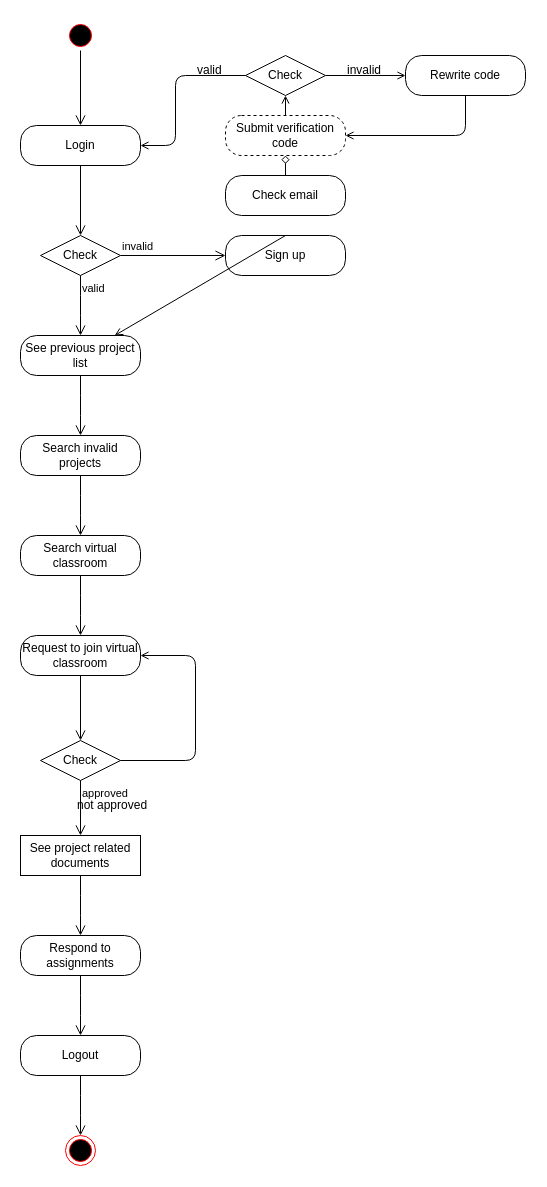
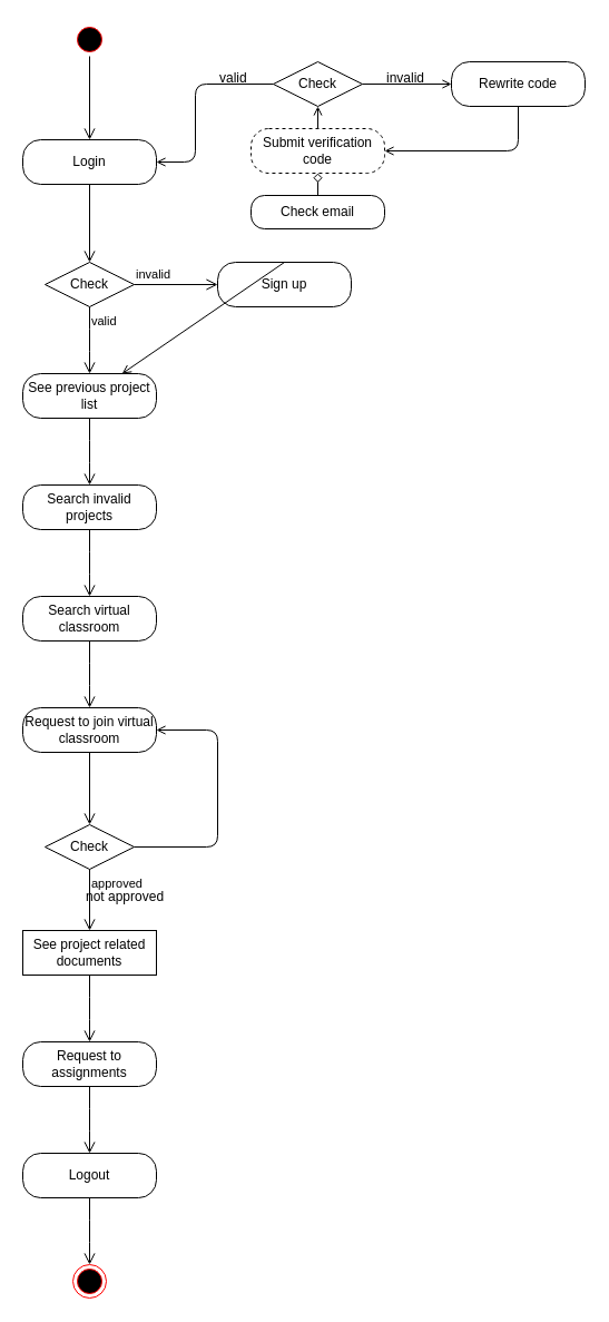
  <mxCell id="0" />
  <mxCell id="1" parent="0" />
  <mxCell id="2" value="" style="ellipse;html=1;shape=startState;fillColor=#000000;strokeColor=#ff0000;" vertex="1" parent="1"><mxGeometry x="65" y="20" width="30" height="30" as="geometry" /></mxCell>
  <mxCell id="3" value="" style="edgeStyle=orthogonalEdgeStyle;html=1;verticalAlign=bottom;endArrow=open;endSize=8;strokeColor=#000000;entryX=0.5;entryY=0;entryDx=0;entryDy=0;" edge="1" source="2" parent="1" target="4"><mxGeometry relative="1" as="geometry"><mxPoint x="80" y="105" as="targetPoint" /></mxGeometry></mxCell>
  <mxCell id="4" value="Login" style="rounded=1;whiteSpace=wrap;html=1;arcSize=40;fontColor=#000000;fillColor=#FFFFFF;strokeColor=#000000;" vertex="1" parent="1"><mxGeometry x="20" y="125" width="120" height="40" as="geometry" /></mxCell>
  <mxCell id="5" value="" style="edgeStyle=orthogonalEdgeStyle;html=1;verticalAlign=bottom;endArrow=open;endSize=8;strokeColor=#000000;entryX=0.5;entryY=0;entryDx=0;entryDy=0;" edge="1" source="4" parent="1" target="6"><mxGeometry relative="1" as="geometry"><mxPoint x="80" y="205" as="targetPoint" /></mxGeometry></mxCell>
  <mxCell id="6" value="Check" style="rhombus;whiteSpace=wrap;html=1;fillColor=#FFFFFF;strokeColor=#000000;" vertex="1" parent="1"><mxGeometry x="40" y="235" width="80" height="40" as="geometry" /></mxCell>
  <mxCell id="7" value="invalid" style="edgeStyle=orthogonalEdgeStyle;html=1;align=left;verticalAlign=bottom;endArrow=open;endSize=8;strokeColor=#000000;entryX=0;entryY=0.5;entryDx=0;entryDy=0;" edge="1" source="6" parent="1" target="11"><mxGeometry x="-1" relative="1" as="geometry"><mxPoint x="220" y="255" as="targetPoint" /></mxGeometry></mxCell>
  <mxCell id="8" value="valid" style="edgeStyle=orthogonalEdgeStyle;html=1;align=left;verticalAlign=top;endArrow=open;endSize=8;strokeColor=#000000;" edge="1" source="6" parent="1"><mxGeometry x="-1" relative="1" as="geometry"><mxPoint x="80" y="335" as="targetPoint" /></mxGeometry></mxCell>
  <mxCell id="9" value="See previous project list" style="rounded=1;whiteSpace=wrap;html=1;arcSize=40;fontColor=#000000;fillColor=#FFFFFF;strokeColor=#000000;" vertex="1" parent="1"><mxGeometry x="20" y="335" width="120" height="40" as="geometry" /></mxCell>
  <mxCell id="10" value="" style="edgeStyle=orthogonalEdgeStyle;html=1;verticalAlign=bottom;endArrow=open;endSize=8;strokeColor=#000000;" edge="1" source="9" parent="1"><mxGeometry relative="1" as="geometry"><mxPoint x="80" y="435" as="targetPoint" /></mxGeometry></mxCell>
- <mxCell id="11" value="Sign up" style="rounded=1;whiteSpace=wrap;html=1;arcSize=40;fontColor=#000000;fillColor=#FFFFFF;strokeColor=#000000;" vertex="1" parent="1"><mxGeometry x="225" y="235" width="120" height="40" as="geometry" /></mxCell>
- <mxCell id="12" value="Check email" style="rounded=1;whiteSpace=wrap;html=1;arcSize=40;fontColor=#000000;fillColor=#FFFFFF;strokeColor=#000000;" vertex="1" parent="1"><mxGeometry x="225" y="175" width="120" height="40" as="geometry" /></mxCell>
+ <mxCell id="11" value="Sign up" style="rounded=1;whiteSpace=wrap;html=1;arcSize=40;fontColor=#000000;fillColor=#FFFFFF;strokeColor=#000000;" vertex="1" parent="1"><mxGeometry x="195" y="235" width="120" height="40" as="geometry" /></mxCell>
+ <mxCell id="12" value="Check email" style="rounded=1;whiteSpace=wrap;html=1;arcSize=40;fontColor=#000000;fillColor=#FFFFFF;strokeColor=#000000;" vertex="1" parent="1"><mxGeometry x="225" y="175" width="120" height="30" as="geometry" /></mxCell>
  <mxCell id="13" value="" style="endArrow=open;html=1;strokeColor=#000000;exitX=0.5;exitY=0;exitDx=0;exitDy=0;rounded=1;strokeWidth=1;endFill=0;" edge="1" parent="1" source="11" target="9"><mxGeometry width="50" height="50" relative="1" as="geometry"><mxPoint x="265" y="255" as="sourcePoint" /><mxPoint x="315" y="205" as="targetPoint" /></mxGeometry></mxCell>
  <mxCell id="14" value="Submit verification code" style="rounded=1;whiteSpace=wrap;html=1;arcSize=40;fontColor=#000000;fillColor=#FFFFFF;strokeColor=#000000;dashed=1;" vertex="1" parent="1"><mxGeometry x="225" y="115" width="120" height="40" as="geometry" /></mxCell>
  <mxCell id="15" value="" style="endArrow=open;html=1;strokeColor=#000000;exitX=0.5;exitY=0;exitDx=0;exitDy=0;rounded=1;strokeWidth=1;endFill=0;" edge="1" parent="1" source="14"><mxGeometry width="50" height="50" relative="1" as="geometry"><mxPoint x="265" y="135" as="sourcePoint" /><mxPoint x="285" y="95" as="targetPoint" /></mxGeometry></mxCell>
  <mxCell id="16" value="" style="endArrow=diamond;html=1;strokeColor=#000000;strokeWidth=1;exitX=0.5;exitY=0;exitDx=0;exitDy=0;endFill=0;" edge="1" parent="1" source="12" target="14"><mxGeometry width="50" height="50" relative="1" as="geometry"><mxPoint x="265" y="195" as="sourcePoint" /><mxPoint x="315" y="145" as="targetPoint" /></mxGeometry></mxCell>
  <mxCell id="17" value="Check" style="rhombus;whiteSpace=wrap;html=1;fillColor=#FFFFFF;strokeColor=#000000;" vertex="1" parent="1"><mxGeometry x="245" y="55" width="80" height="40" as="geometry" /></mxCell>
  <mxCell id="18" value="" style="endArrow=open;html=1;strokeColor=#000000;strokeWidth=1;entryX=1;entryY=0.5;entryDx=0;entryDy=0;exitX=0;exitY=0.5;exitDx=0;exitDy=0;endFill=0;" edge="1" parent="1" source="17" target="4"><mxGeometry width="50" height="50" relative="1" as="geometry"><mxPoint x="195" y="95" as="sourcePoint" /><mxPoint x="245" y="45" as="targetPoint" /><Array as="points"><mxPoint x="175" y="75" /><mxPoint x="175" y="145" /></Array></mxGeometry></mxCell>
  <mxCell id="19" value="valid" style="text;html=1;resizable=0;points=[];autosize=1;align=left;verticalAlign=top;spacingTop=-4;" vertex="1" parent="1"><mxGeometry x="195" y="60" width="40" height="20" as="geometry" /></mxCell>
  <mxCell id="20" value="Rewrite code" style="rounded=1;whiteSpace=wrap;html=1;arcSize=40;fontColor=#000000;fillColor=#FFFFFF;strokeColor=#000000;" vertex="1" parent="1"><mxGeometry x="405" y="55" width="120" height="40" as="geometry" /></mxCell>
  <mxCell id="21" value="" style="endArrow=open;html=1;strokeColor=#000000;strokeWidth=1;entryX=0;entryY=0.5;entryDx=0;entryDy=0;exitX=1;exitY=0.5;exitDx=0;exitDy=0;endFill=0;" edge="1" parent="1" source="17" target="20"><mxGeometry width="50" height="50" relative="1" as="geometry"><mxPoint x="325" y="105" as="sourcePoint" /><mxPoint x="375" y="55" as="targetPoint" /></mxGeometry></mxCell>
  <mxCell id="22" value="invalid" style="text;html=1;resizable=0;points=[];autosize=1;align=left;verticalAlign=top;spacingTop=-4;" vertex="1" parent="1"><mxGeometry x="345" y="60" width="50" height="20" as="geometry" /></mxCell>
  <mxCell id="23" value="" style="endArrow=open;html=1;strokeColor=#000000;strokeWidth=1;entryX=1;entryY=0.5;entryDx=0;entryDy=0;endFill=0;" edge="1" parent="1" target="14"><mxGeometry width="50" height="50" relative="1" as="geometry"><mxPoint x="465" y="95" as="sourcePoint" /><mxPoint x="355" y="135" as="targetPoint" /><Array as="points"><mxPoint x="465" y="135" /></Array></mxGeometry></mxCell>
  <mxCell id="24" value="Search invalid projects" style="rounded=1;whiteSpace=wrap;html=1;arcSize=40;fontColor=#000000;fillColor=#FFFFFF;strokeColor=#000000;" vertex="1" parent="1"><mxGeometry x="20" y="435" width="120" height="40" as="geometry" /></mxCell>
  <mxCell id="25" value="" style="edgeStyle=orthogonalEdgeStyle;html=1;verticalAlign=bottom;endArrow=open;endSize=8;strokeColor=#000000;" edge="1" parent="1" source="24"><mxGeometry relative="1" as="geometry"><mxPoint x="80" y="535" as="targetPoint" /></mxGeometry></mxCell>
  <mxCell id="26" value="Search virtual classroom" style="rounded=1;whiteSpace=wrap;html=1;arcSize=40;fontColor=#000000;fillColor=#FFFFFF;strokeColor=#000000;" vertex="1" parent="1"><mxGeometry x="20" y="535" width="120" height="40" as="geometry" /></mxCell>
  <mxCell id="27" value="" style="edgeStyle=orthogonalEdgeStyle;html=1;verticalAlign=bottom;endArrow=open;endSize=8;strokeColor=#000000;" edge="1" parent="1" source="26"><mxGeometry relative="1" as="geometry"><mxPoint x="80" y="635" as="targetPoint" /></mxGeometry></mxCell>
  <mxCell id="28" value="Request to join virtual classroom" style="rounded=1;whiteSpace=wrap;html=1;arcSize=40;fontColor=#000000;fillColor=#FFFFFF;strokeColor=#000000;" vertex="1" parent="1"><mxGeometry x="20" y="635" width="120" height="40" as="geometry" /></mxCell>
  <mxCell id="29" value="" style="edgeStyle=orthogonalEdgeStyle;html=1;verticalAlign=bottom;endArrow=open;endSize=8;strokeColor=#000000;entryX=0.5;entryY=0;entryDx=0;entryDy=0;" edge="1" parent="1" source="28" target="30"><mxGeometry relative="1" as="geometry"><mxPoint x="80" y="735" as="targetPoint" /></mxGeometry></mxCell>
  <mxCell id="30" value="Check" style="rhombus;whiteSpace=wrap;html=1;fillColor=#FFFFFF;strokeColor=#000000;" vertex="1" parent="1"><mxGeometry x="40" y="740" width="80" height="40" as="geometry" /></mxCell>
  <mxCell id="31" value="approved" style="edgeStyle=orthogonalEdgeStyle;html=1;align=left;verticalAlign=top;endArrow=open;endSize=8;strokeColor=#000000;entryX=0.5;entryY=0;entryDx=0;entryDy=0;" edge="1" parent="1" source="30" target="32"><mxGeometry x="-1" relative="1" as="geometry"><mxPoint x="80" y="840" as="targetPoint" /></mxGeometry></mxCell>
  <mxCell id="32" value="See project related documents" style="whiteSpace=wrap;html=1;arcSize=40;fontColor=#000000;fillColor=#FFFFFF;strokeColor=#000000;rounded=0;" vertex="1" parent="1"><mxGeometry x="20" y="835" width="120" height="40" as="geometry" /></mxCell>
  <mxCell id="33" value="" style="edgeStyle=orthogonalEdgeStyle;html=1;verticalAlign=bottom;endArrow=open;endSize=8;strokeColor=#000000;" edge="1" parent="1" source="32"><mxGeometry relative="1" as="geometry"><mxPoint x="80" y="935" as="targetPoint" /></mxGeometry></mxCell>
- <mxCell id="34" value="Respond to assignments" style="rounded=1;whiteSpace=wrap;html=1;arcSize=40;fontColor=#000000;fillColor=#FFFFFF;strokeColor=#000000;" vertex="1" parent="1"><mxGeometry x="20" y="935" width="120" height="40" as="geometry" /></mxCell>
+ <mxCell id="34" value="Request to assignments" style="rounded=1;whiteSpace=wrap;html=1;arcSize=40;fontColor=#000000;fillColor=#FFFFFF;strokeColor=#000000;" vertex="1" parent="1"><mxGeometry x="20" y="935" width="120" height="40" as="geometry" /></mxCell>
  <mxCell id="35" value="" style="edgeStyle=orthogonalEdgeStyle;html=1;verticalAlign=bottom;endArrow=open;endSize=8;strokeColor=#000000;" edge="1" parent="1" source="34"><mxGeometry relative="1" as="geometry"><mxPoint x="80" y="1035" as="targetPoint" /></mxGeometry></mxCell>
  <mxCell id="36" value="Logout" style="rounded=1;whiteSpace=wrap;html=1;arcSize=40;fontColor=#000000;fillColor=#FFFFFF;strokeColor=#000000;" vertex="1" parent="1"><mxGeometry x="20" y="1035" width="120" height="40" as="geometry" /></mxCell>
  <mxCell id="37" value="" style="edgeStyle=orthogonalEdgeStyle;html=1;verticalAlign=bottom;endArrow=open;endSize=8;strokeColor=#000000;" edge="1" parent="1" source="36"><mxGeometry relative="1" as="geometry"><mxPoint x="80" y="1135" as="targetPoint" /></mxGeometry></mxCell>
  <mxCell id="38" value="" style="ellipse;html=1;shape=endState;fillColor=#000000;strokeColor=#ff0000;" vertex="1" parent="1"><mxGeometry x="65" y="1135" width="30" height="30" as="geometry" /></mxCell>
  <mxCell id="39" value="" style="endArrow=open;html=1;strokeColor=#000000;strokeWidth=1;exitX=1;exitY=0.5;exitDx=0;exitDy=0;entryX=1;entryY=0.5;entryDx=0;entryDy=0;endFill=0;" edge="1" parent="1" source="30" target="28"><mxGeometry width="50" height="50" relative="1" as="geometry"><mxPoint x="120" y="755" as="sourcePoint" /><mxPoint x="195" y="655" as="targetPoint" /><Array as="points"><mxPoint x="195" y="760" /><mxPoint x="195" y="655" /></Array></mxGeometry></mxCell>
  <mxCell id="40" value="not approved" style="text;html=1;resizable=0;points=[];autosize=1;align=left;verticalAlign=top;spacingTop=-4;" vertex="1" parent="1"><mxGeometry x="75" y="795" width="80" height="20" as="geometry" /></mxCell>
